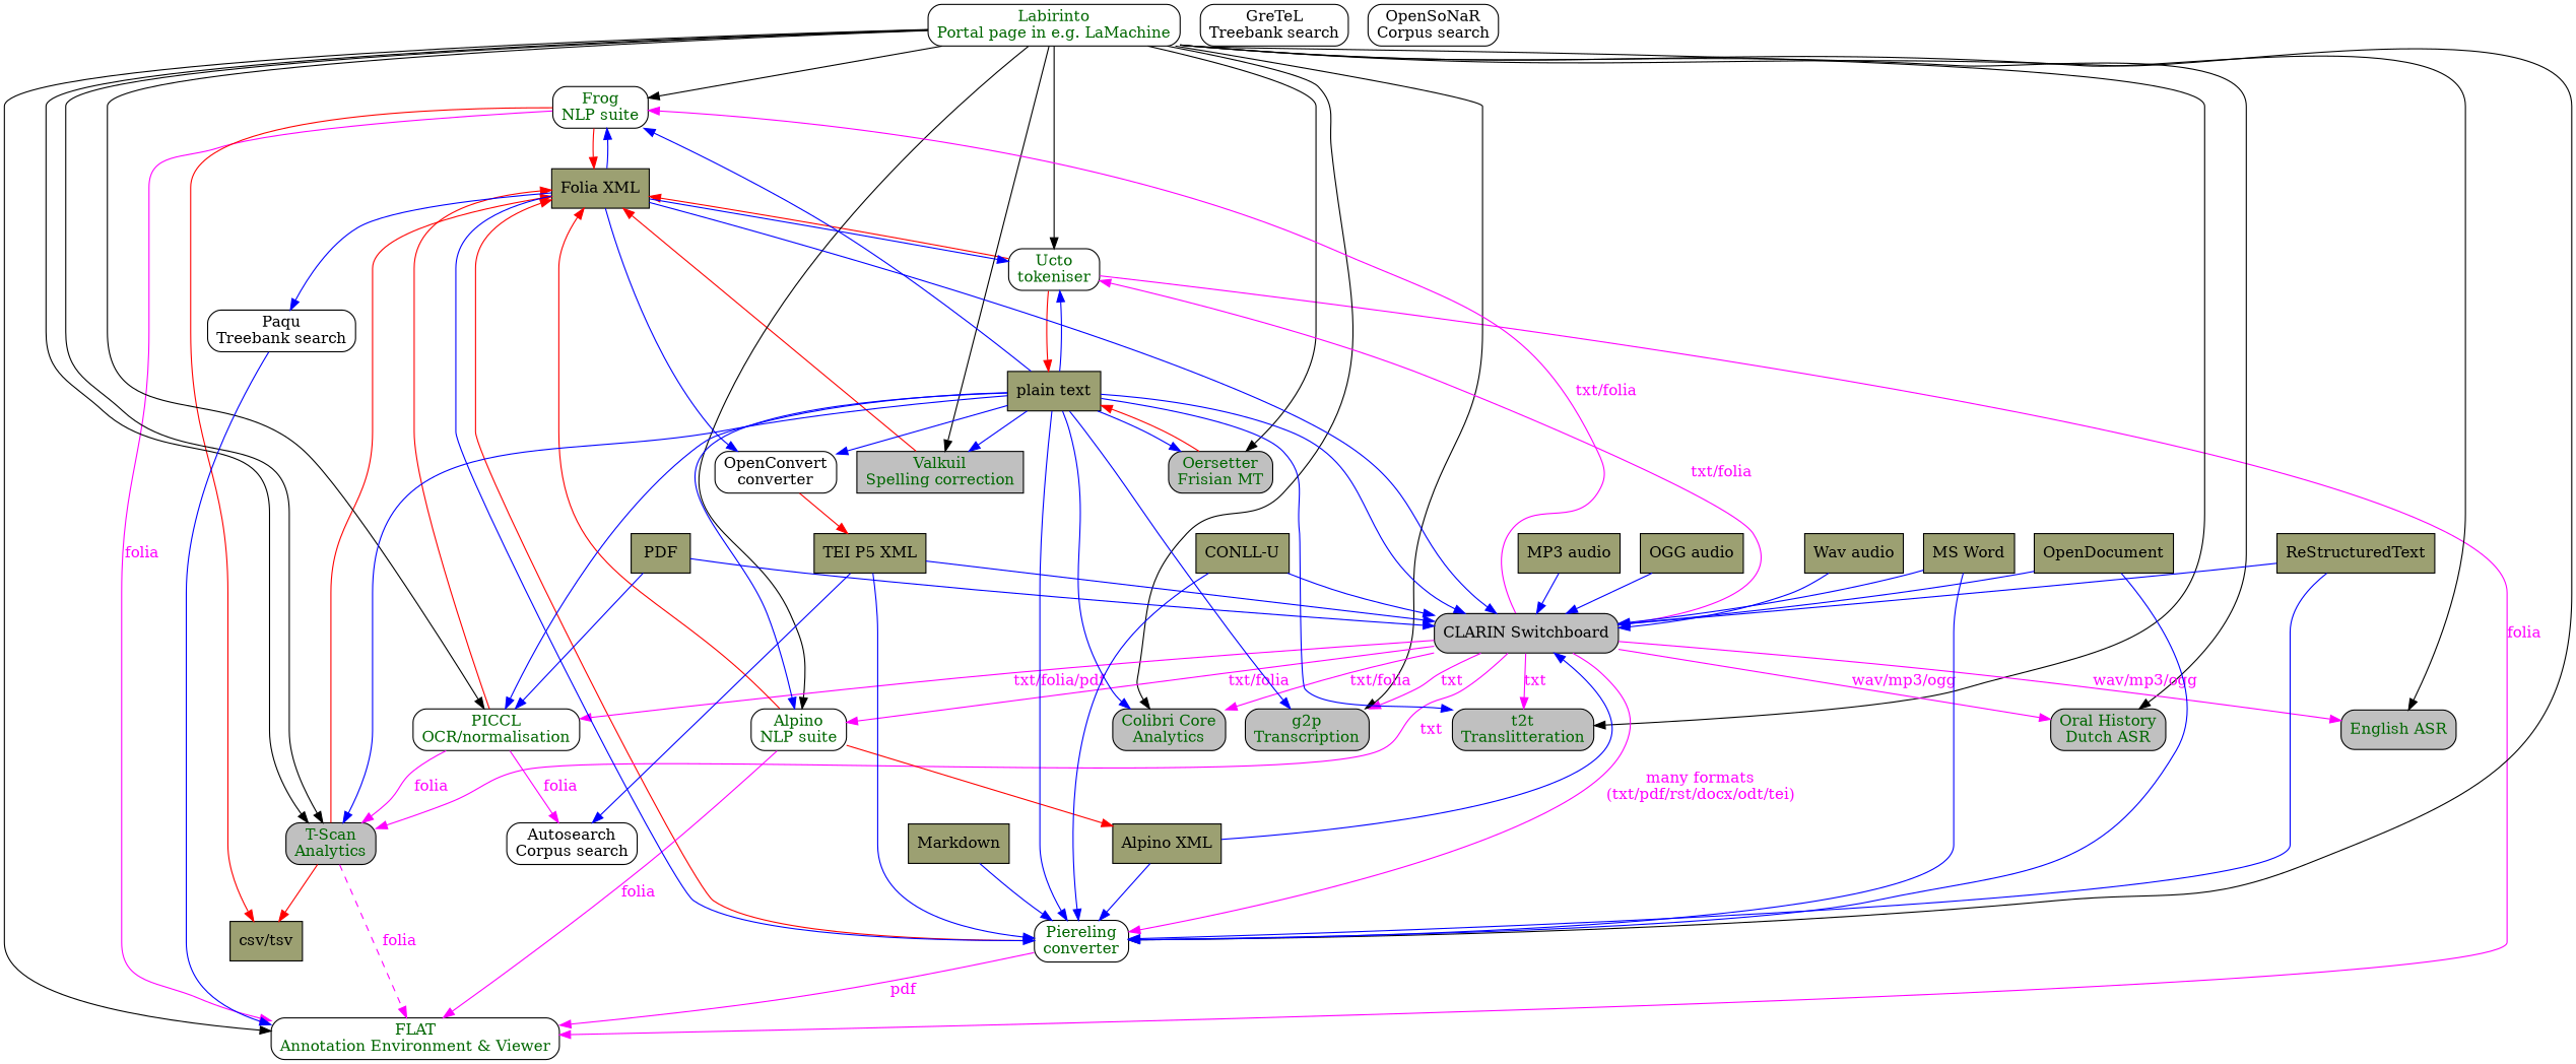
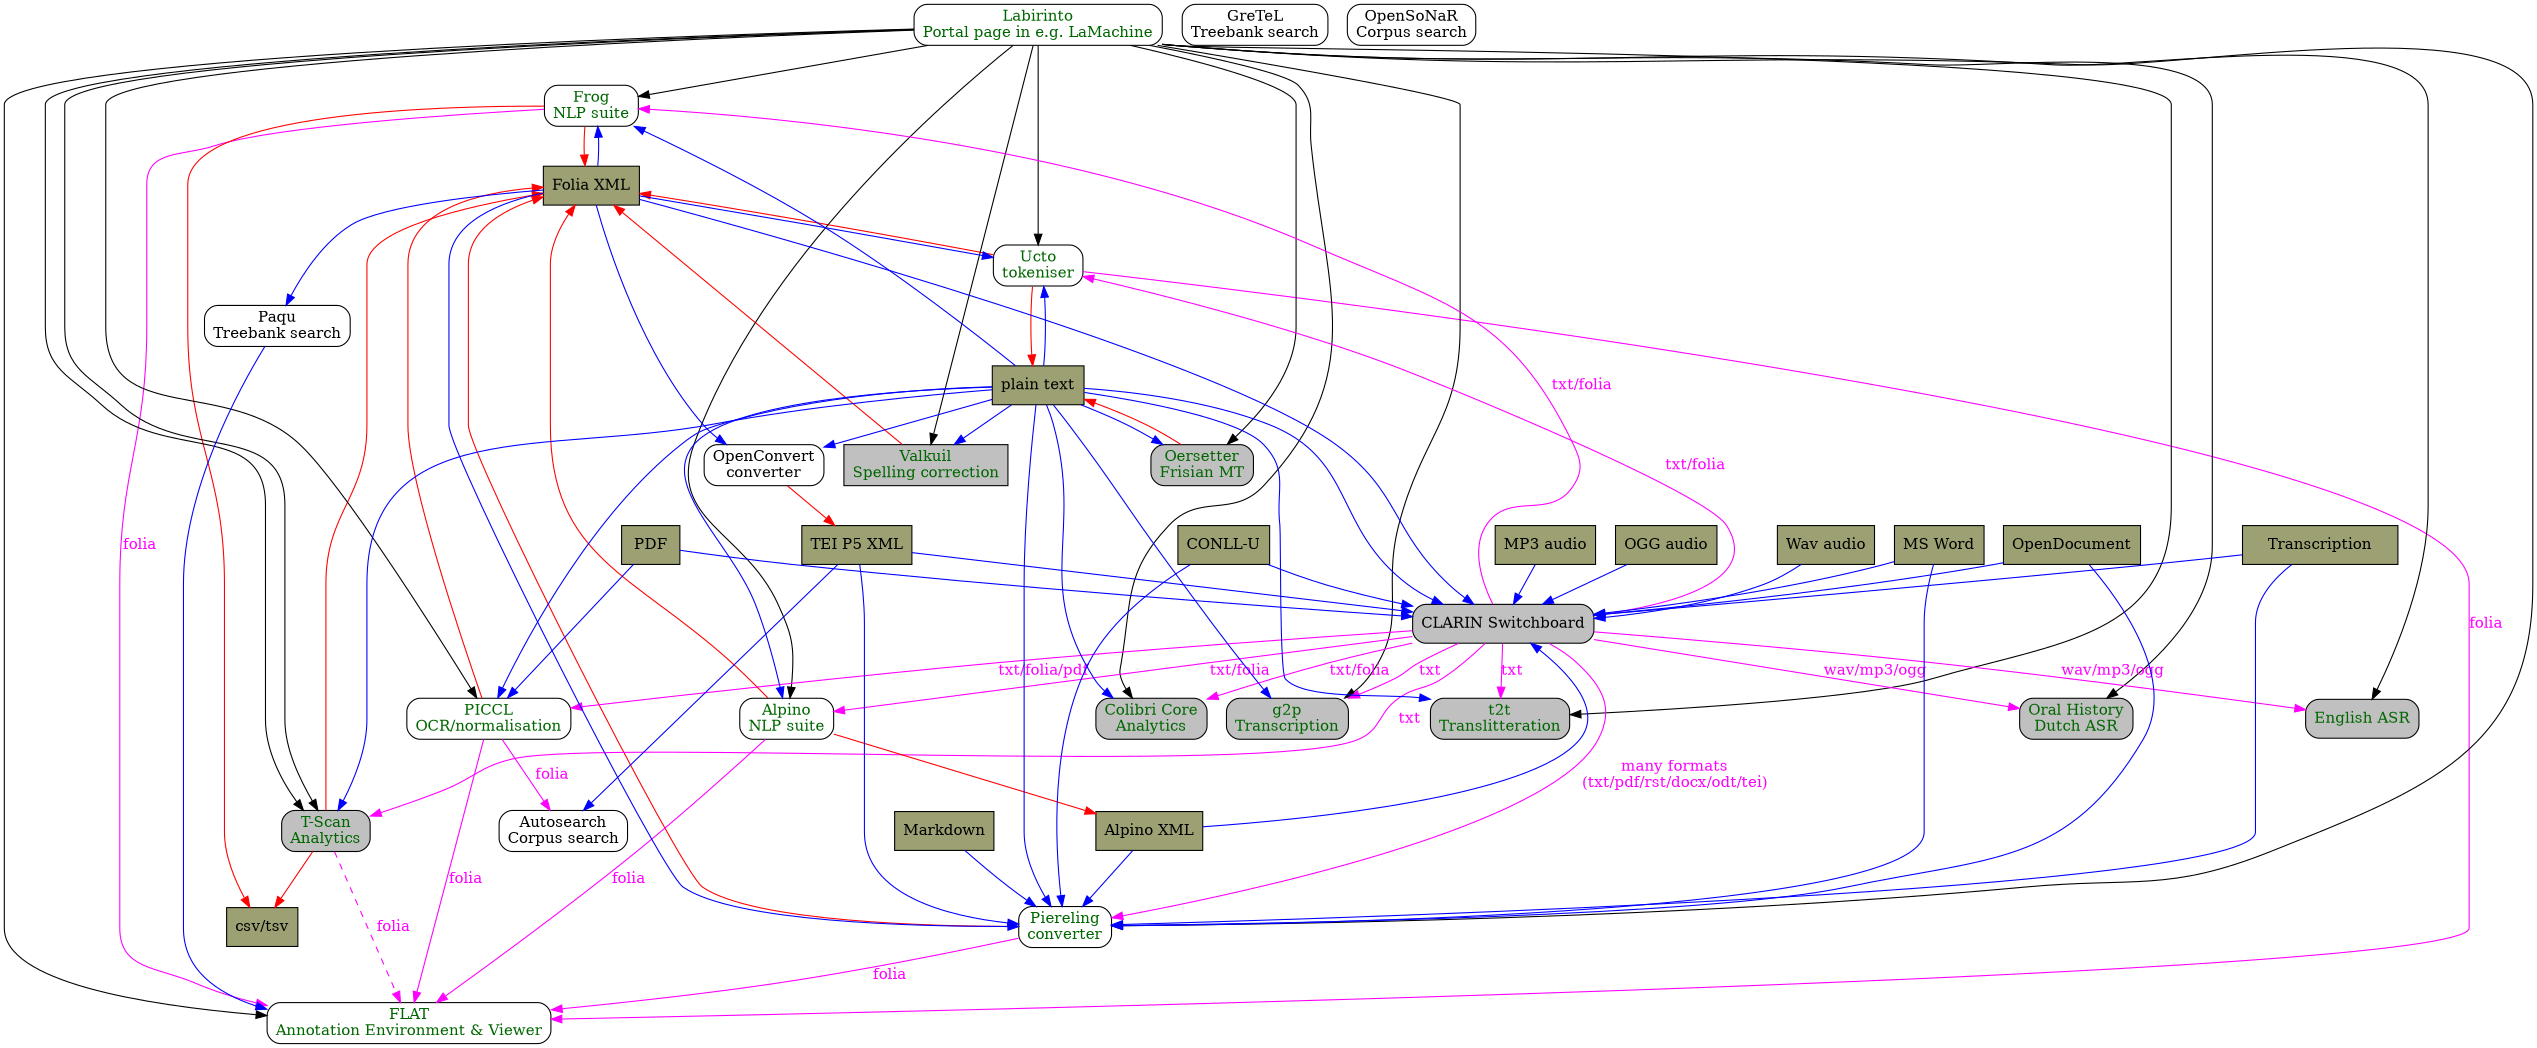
  digraph {
    node [fontcolor="#006600" shape=box style=filled fillcolor="#9ca072"]
    edge [color=blue]
    n1 [label="Frog\nNLP suite" style=rounded fillcolor=""]
    n2 [label="Ucto\ntokeniser" style=rounded fillcolor=""]
    n3 [label="Piereling\nconverter" style=rounded fillcolor=""]
    n4 [fontcolor=black label="OpenConvert\nconverter" style=rounded fillcolor=""]
    n5 [label="PICCL\nOCR/normalisation" style=rounded fillcolor=""]
    n6 [label="FLAT\nAnnotation Environment & Viewer" style=rounded fillcolor=""]
    n7 [fillcolor=grey label="Valkuil\nSpelling correction"]
    n8 [fillcolor=grey label="T-Scan\nAnalytics" style="filled,rounded"]
    n9 [fillcolor=grey label="Oersetter\nFrisian MT" style="filled,rounded"]
    n10 [fillcolor=grey label="Colibri Core\nAnalytics" style="filled,rounded"]
    n11 [label="Labirinto\nPortal page in e.g. LaMachine" style=rounded fillcolor=""]
    n12 [fillcolor=grey fontcolor=black label="CLARIN Switchboard" style="filled,rounded"]
    n13 [fontcolor=black label="Autosearch\nCorpus search" style=rounded fillcolor=""]
    n14 [label="Alpino\nNLP suite" style=rounded fillcolor=""]
    n15 [fontcolor=black label="Paqu\nTreebank search" style=rounded fillcolor=""]
    n16 [fontcolor=black label="GreTeL\nTreebank search" style=rounded fillcolor=""]
    n17 [fontcolor=black label="OpenSoNaR\nCorpus search" style=rounded fillcolor=""]
    n18 [fillcolor=grey label="Oral History\nDutch ASR" style="filled,rounded"]
    n19 [fillcolor=grey label="English ASR" style="filled,rounded"]
    n20 [fillcolor=grey label="g2p\nTranscription" style="filled,rounded"]
    n21 [fillcolor=grey label="t2t\nTranslitteration" style="filled,rounded"]
    n22 [label="Folia XML" fontcolor=""]
    n23 [label="TEI P5 XML" fontcolor=""]
    n24 [label="Alpino XML" fontcolor=""]
    n25 [label="plain text" fontcolor=""]
    n26 [label="MS Word" fontcolor=""]
    n27 [label=OpenDocument fontcolor=""]
-   n28 [label=ReStructuredText fontcolor=""]
+   n28 [label=Transcription fontcolor=""]
    n29 [label="CONLL-U" fontcolor=""]
    n30 [label=Markdown fontcolor=""]
    n31 [label=PDF fontcolor=""]
    n32 [label="csv/tsv" fontcolor=""]
    n33 [label="Wav audio" fontcolor=""]
    n34 [label="MP3 audio" fontcolor=""]
    n35 [label="OGG audio" fontcolor=""]
    subgraph sub_1 {
      n1
      n2
      n3
      n4
      n5
      n6
      n7
      n8
      n9
      n10
      n11
      n12
      n13
      n14
      n15
      n16
      n17
      n18
      n19
      n20
      n21
    }
    subgraph sub_2 {
      n22
      n23
      n24
      n25
      n26
      n27
      n28
      n29
      n30
      n31
      n32
      n33
      n34
      n35
    }
    n1 -> n6 [color=magenta fontcolor=magenta label=folia labelfontsize=8]
    n1 -> n22 [color=red]
    n1 -> n32 [color=red]
    n2 -> n6 [color=magenta fontcolor=magenta label=folia labelfontsize=8]
    n2 -> n22 [color=red]
    n2 -> n25 [color=red]
-   n3 -> n6 [color=magenta fontcolor=magenta label=pdf labelfontsize=8]
+   n3 -> n6 [color=magenta fontcolor=magenta label=folia labelfontsize=8]
    n3 -> n22 [color=red]
    n4 -> n23 [color=red]
-   n5 -> n8 [color=magenta fontcolor=magenta label=folia]
+   n5 -> n6 [color=magenta fontcolor=magenta label=folia]
    n5 -> n13 [color=magenta fontcolor=magenta label=folia]
    n5 -> n22 [color=red]
    n7 -> n22 [color=red]
    n8 -> n6 [color=magenta fontcolor=magenta label=folia labelfontsize=8 style=dashed]
    n8 -> n22 [color=red]
    n8 -> n32 [color=red]
    n9 -> n25 [color=red]
    n11 -> n1 [color=""]
    n11 -> n2 [color=""]
    n11 -> n3 [color=""]
    n11 -> n5 [color=""]
    n11 -> n6 [color=""]
    n11 -> n7 [color=""]
    n11 -> n8 [color=""]
    n11 -> n8 [color=""]
    n11 -> n9 [color=""]
    n11 -> n10 [color=""]
    n11 -> n14 [color=""]
    n11 -> n18 [color=""]
    n11 -> n19 [color=""]
    n11 -> n20 [color=""]
    n11 -> n21 [color=""]
    n12 -> n1 [color=magenta fontcolor=magenta label="txt/folia" labelfontsize=8]
    n12 -> n2 [color=magenta fontcolor=magenta label="txt/folia" labelfontsize=8]
    n12 -> n3 [color=magenta fontcolor=magenta label="many formats\n(txt/pdf/rst/docx/odt/tei)" labelfontsize=8]
    n12 -> n5 [color=magenta fontcolor=magenta label="txt/folia/pdf" labelfontsize=8]
    n12 -> n8 [color=magenta fontcolor=magenta label=txt labelfontsize=8]
    n12 -> n10 [color=magenta fontcolor=magenta label="txt/folia" labelfontsize=8]
    n12 -> n14 [color=magenta fontcolor=magenta label="txt/folia" labelfontsize=8]
    n12 -> n18 [color=magenta fontcolor=magenta label="wav/mp3/ogg" labelfontsize=8]
    n12 -> n19 [color=magenta fontcolor=magenta label="wav/mp3/ogg" labelfontsize=8]
    n12 -> n20 [color=magenta fontcolor=magenta label=txt labelfontsize=8]
    n12 -> n21 [color=magenta fontcolor=magenta label=txt labelfontsize=8]
    n14 -> n6 [color=magenta fontcolor=magenta label=folia labelfontsize=8]
    n14 -> n22 [color=red]
    n14 -> n24 [color=red]
    n15 -> n6
    n22 -> n1
    n22 -> n2
    n22 -> n3
    n22 -> n4
    n22 -> n12
    n22 -> n15
    n23 -> n3
    n23 -> n12
    n23 -> n13
    n24 -> n3
    n24 -> n12
    n25 -> n1
    n25 -> n2
    n25 -> n3
    n25 -> n4
    n25 -> n5
    n25 -> n7
    n25 -> n8
    n25 -> n9
    n25 -> n10
    n25 -> n12
    n25 -> n14
    n25 -> n20
    n25 -> n21
    n26 -> n3
    n26 -> n12
    n27 -> n3
    n27 -> n12
    n28 -> n3
    n28 -> n12
    n29 -> n3
    n29 -> n12
    n30 -> n3
    n31 -> n5
    n31 -> n12
    n33 -> n12
    n34 -> n12
    n35 -> n12
  }
